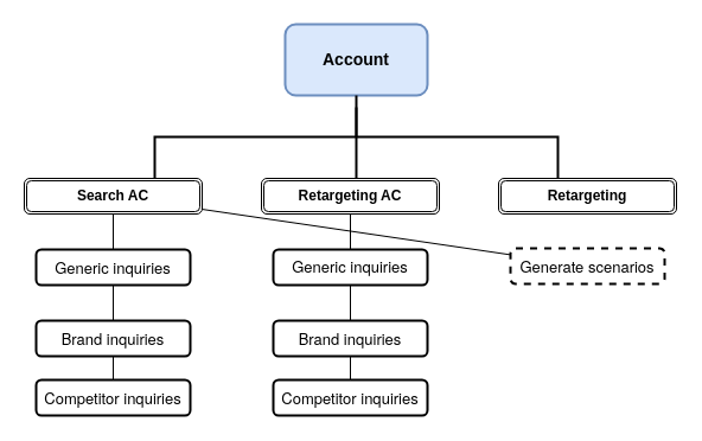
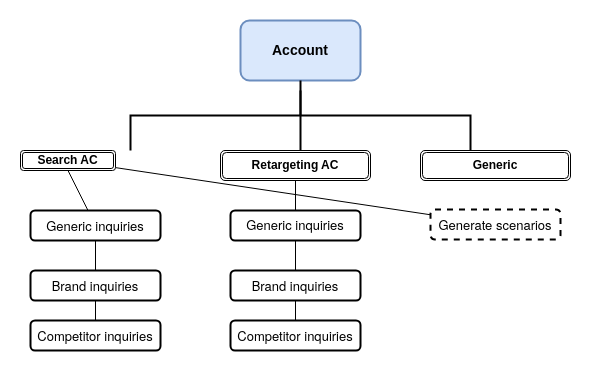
  <mxCell id="0" />
  <mxCell id="1" parent="0" />
  <mxCell id="2" value="&lt;b&gt;&lt;font style=&quot;font-size: 14px;&quot;&gt;Account&lt;/font&gt;&lt;/b&gt;" style="whiteSpace=wrap;html=1;strokeWidth=2;fillColor=#dae8fc;strokeColor=#6c8ebf;rounded=1;" vertex="1" parent="1"><mxGeometry x="240" y="20" width="120" height="60" as="geometry" /></mxCell>
  <mxCell id="3" value="" style="strokeWidth=2;html=1;shape=mxgraph.flowchart.annotation_2;align=left;labelPosition=right;pointerEvents=1;direction=south;" vertex="1" parent="1"><mxGeometry x="130" y="80" width="340" height="70" as="geometry" /></mxCell>
  <mxCell id="4" value="" style="line;strokeWidth=2;direction=south;html=1;" vertex="1" parent="1"><mxGeometry x="295" y="90" width="10" height="70" as="geometry" /></mxCell>
- <mxCell id="5" value="&lt;b&gt;Search AC&lt;/b&gt;" style="shape=ext;double=1;rounded=1;whiteSpace=wrap;html=1;" vertex="1" parent="1"><mxGeometry x="20" y="150" width="150" height="30" as="geometry" /></mxCell>
+ <mxCell id="5" value="&lt;b&gt;Search AC&lt;/b&gt;" style="shape=ext;double=1;rounded=1;whiteSpace=wrap;html=1;" vertex="1" parent="1"><mxGeometry x="20" y="150" width="95" height="20" as="geometry" /></mxCell>
  <mxCell id="6" value="&lt;b&gt;Retargeting AC&lt;/b&gt;" style="shape=ext;double=1;rounded=1;whiteSpace=wrap;html=1;" vertex="1" parent="1"><mxGeometry x="220" y="150" width="150" height="30" as="geometry" /></mxCell>
- <mxCell id="7" value="&lt;b&gt;Retargeting&lt;/b&gt;" style="shape=ext;double=1;rounded=1;whiteSpace=wrap;html=1;" vertex="1" parent="1"><mxGeometry x="420" y="150" width="150" height="30" as="geometry" /></mxCell>
+ <mxCell id="7" value="&lt;b&gt;Generic&lt;/b&gt;" style="shape=ext;double=1;rounded=1;whiteSpace=wrap;html=1;" vertex="1" parent="1"><mxGeometry x="420" y="150" width="150" height="30" as="geometry" /></mxCell>
  <mxCell id="8" value="&lt;p style=&quot;margin: 0px; font-variant-numeric: normal; font-variant-east-asian: normal; font-stretch: normal; font-size: 13px; line-height: normal; font-family: &amp;quot;Helvetica Neue&amp;quot;; text-align: start;&quot; class=&quot;p1&quot;&gt;Generic inquiries&lt;/p&gt;" style="rounded=1;whiteSpace=wrap;html=1;strokeWidth=2;fontSize=14;" vertex="1" parent="1"><mxGeometry x="30" y="210" width="130" height="30" as="geometry" /></mxCell>
  <mxCell id="9" value="&lt;p style=&quot;margin: 0px; font-variant-numeric: normal; font-variant-east-asian: normal; font-stretch: normal; font-size: 13px; line-height: normal; font-family: &amp;quot;Helvetica Neue&amp;quot;; text-align: start;&quot; class=&quot;p1&quot;&gt;Brand inquiries&lt;/p&gt;" style="rounded=1;whiteSpace=wrap;html=1;strokeWidth=2;fontSize=14;" vertex="1" parent="1"><mxGeometry x="30" y="270" width="130" height="30" as="geometry" /></mxCell>
  <mxCell id="10" value="&lt;p style=&quot;margin: 0px; font-variant-numeric: normal; font-variant-east-asian: normal; font-stretch: normal; font-size: 13px; line-height: normal; font-family: &amp;quot;Helvetica Neue&amp;quot;; text-align: start;&quot; class=&quot;p1&quot;&gt;Competitor inquiries&lt;/p&gt;" style="rounded=1;whiteSpace=wrap;html=1;strokeWidth=2;fontSize=14;" vertex="1" parent="1"><mxGeometry x="30" y="320" width="130" height="30" as="geometry" /></mxCell>
  <mxCell id="11" value="&lt;p style=&quot;margin: 0px; font-variant-numeric: normal; font-variant-east-asian: normal; font-stretch: normal; font-size: 13px; line-height: normal; font-family: &amp;quot;Helvetica Neue&amp;quot;; text-align: start;&quot; class=&quot;p1&quot;&gt;Competitor inquiries&lt;/p&gt;" style="rounded=1;whiteSpace=wrap;html=1;strokeWidth=2;fontSize=14;" vertex="1" parent="1"><mxGeometry x="230" y="320" width="130" height="30" as="geometry" /></mxCell>
  <mxCell id="12" value="&lt;p style=&quot;margin: 0px; font-variant-numeric: normal; font-variant-east-asian: normal; font-stretch: normal; font-size: 13px; line-height: normal; font-family: &amp;quot;Helvetica Neue&amp;quot;; text-align: start;&quot; class=&quot;p1&quot;&gt;Brand inquiries&lt;/p&gt;" style="rounded=1;whiteSpace=wrap;html=1;strokeWidth=2;fontSize=14;" vertex="1" parent="1"><mxGeometry x="230" y="270" width="130" height="30" as="geometry" /></mxCell>
  <mxCell id="13" value="&lt;span style=&quot;font-family: &amp;quot;Helvetica Neue&amp;quot;; font-size: 13px; text-align: start;&quot;&gt;Generic inquiries&lt;/span&gt;" style="rounded=1;whiteSpace=wrap;html=1;strokeWidth=2;fontSize=14;" vertex="1" parent="1"><mxGeometry x="230" y="210" width="130" height="30" as="geometry" /></mxCell>
  <mxCell id="14" value="&lt;p style=&quot;margin: 0px; font-variant-numeric: normal; font-variant-east-asian: normal; font-stretch: normal; font-size: 13px; line-height: normal; font-family: &amp;quot;Helvetica Neue&amp;quot;; text-align: start;&quot; class=&quot;p1&quot;&gt;Generate scenarios&lt;/p&gt;" style="rounded=1;whiteSpace=wrap;html=1;strokeWidth=2;fontSize=14;dashed=1;" vertex="1" parent="1"><mxGeometry x="430" y="209" width="130" height="30" as="geometry" /></mxCell>
  <mxCell id="15" value="" style="endArrow=none;html=1;rounded=0;fontSize=14;entryX=0.5;entryY=1;entryDx=0;entryDy=0;" edge="1" parent="1" source="8" target="5"><mxGeometry width="50" height="50" relative="1" as="geometry"><mxPoint x="60" y="240" as="sourcePoint" /><mxPoint x="110" y="190" as="targetPoint" /></mxGeometry></mxCell>
  <mxCell id="16" value="" style="endArrow=none;html=1;rounded=0;fontSize=14;entryX=0.5;entryY=1;entryDx=0;entryDy=0;exitX=0.5;exitY=0;exitDx=0;exitDy=0;" edge="1" parent="1" source="9" target="8"><mxGeometry width="50" height="50" relative="1" as="geometry"><mxPoint x="115" y="230" as="sourcePoint" /><mxPoint x="115" y="200" as="targetPoint" /></mxGeometry></mxCell>
  <mxCell id="17" value="" style="endArrow=none;html=1;rounded=0;fontSize=14;entryX=0.5;entryY=1;entryDx=0;entryDy=0;" edge="1" parent="1" source="10" target="9"><mxGeometry width="50" height="50" relative="1" as="geometry"><mxPoint x="125" y="240" as="sourcePoint" /><mxPoint x="125" y="210" as="targetPoint" /></mxGeometry></mxCell>
  <mxCell id="18" value="" style="endArrow=none;html=1;rounded=0;fontSize=14;entryX=0.5;entryY=0;entryDx=0;entryDy=0;exitX=0.5;exitY=1;exitDx=0;exitDy=0;" edge="1" parent="1" source="13" target="12"><mxGeometry width="50" height="50" relative="1" as="geometry"><mxPoint x="135" y="250" as="sourcePoint" /><mxPoint x="135" y="220" as="targetPoint" /></mxGeometry></mxCell>
  <mxCell id="19" value="" style="endArrow=none;html=1;rounded=0;fontSize=14;entryX=0.5;entryY=0;entryDx=0;entryDy=0;exitX=0.5;exitY=1;exitDx=0;exitDy=0;" edge="1" parent="1" source="6" target="13"><mxGeometry width="50" height="50" relative="1" as="geometry"><mxPoint x="145" y="260" as="sourcePoint" /><mxPoint x="145" y="230" as="targetPoint" /></mxGeometry></mxCell>
  <mxCell id="20" value="" style="endArrow=none;html=1;rounded=0;fontSize=14;exitX=0.5;exitY=0;exitDx=0;exitDy=0;" edge="1" parent="1" source="11" target="12"><mxGeometry width="50" height="50" relative="1" as="geometry"><mxPoint x="155" y="270" as="sourcePoint" /><mxPoint x="155" y="240" as="targetPoint" /></mxGeometry></mxCell>
  <mxCell id="21" value="" style="endArrow=none;html=1;rounded=0;fontSize=14;" edge="1" parent="1" source="14" target="5"><mxGeometry width="50" height="50" relative="1" as="geometry"><mxPoint x="165" y="280" as="sourcePoint" /><mxPoint x="165" y="250" as="targetPoint" /></mxGeometry></mxCell>
